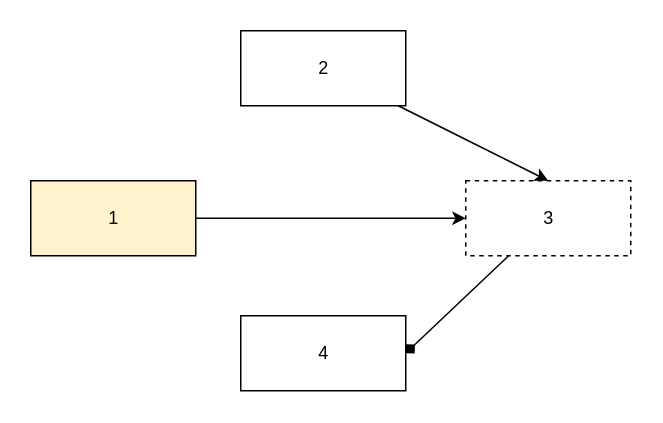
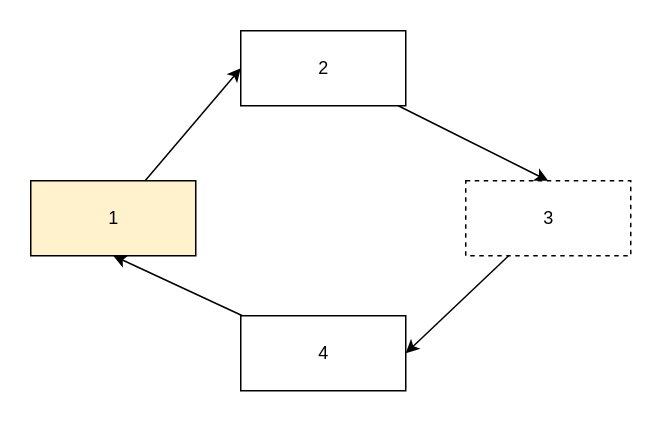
  <mxCell id="0" />
  <mxCell id="1" parent="0" />
+ <mxCell id="2" style="edgeStyle=none;html=1;entryX=0.5;entryY=1;entryDx=0;entryDy=0;" edge="1" parent="1" source="3" target="9"><mxGeometry relative="1" as="geometry" /></mxCell>
  <mxCell id="3" value="4" style="html=1;" vertex="1" parent="1"><mxGeometry x="160" y="210" width="110" height="50" as="geometry" /></mxCell>
- <mxCell id="4" style="edgeStyle=none;html=1;entryX=1;entryY=0.5;entryDx=0;entryDy=0;endArrow=diamond;" edge="1" parent="1" source="5" target="3"><mxGeometry relative="1" as="geometry" /></mxCell>
+ <mxCell id="4" style="edgeStyle=none;html=1;entryX=1;entryY=0.5;entryDx=0;entryDy=0;" edge="1" parent="1" source="5" target="3"><mxGeometry relative="1" as="geometry" /></mxCell>
  <mxCell id="5" value="3" style="html=1;dashed=1;" vertex="1" parent="1"><mxGeometry x="310" y="120" width="110" height="50" as="geometry" /></mxCell>
  <mxCell id="6" style="edgeStyle=none;html=1;entryX=0.5;entryY=0;entryDx=0;entryDy=0;" edge="1" parent="1" source="7" target="5"><mxGeometry relative="1" as="geometry" /></mxCell>
  <mxCell id="7" value="2" style="html=1;" vertex="1" parent="1"><mxGeometry x="160" y="20" width="110" height="50" as="geometry" /></mxCell>
- <mxCell id="8" style="edgeStyle=none;html=1;" edge="1" parent="1" source="9" target="5"><mxGeometry relative="1" as="geometry" /></mxCell>
+ <mxCell id="8" style="edgeStyle=none;html=1;entryX=0;entryY=0.5;entryDx=0;entryDy=0;" edge="1" parent="1" source="9" target="7"><mxGeometry relative="1" as="geometry" /></mxCell>
  <mxCell id="9" value="1" style="html=1;fillColor=#fff2cc;" vertex="1" parent="1"><mxGeometry x="20" y="120" width="110" height="50" as="geometry" /></mxCell>
